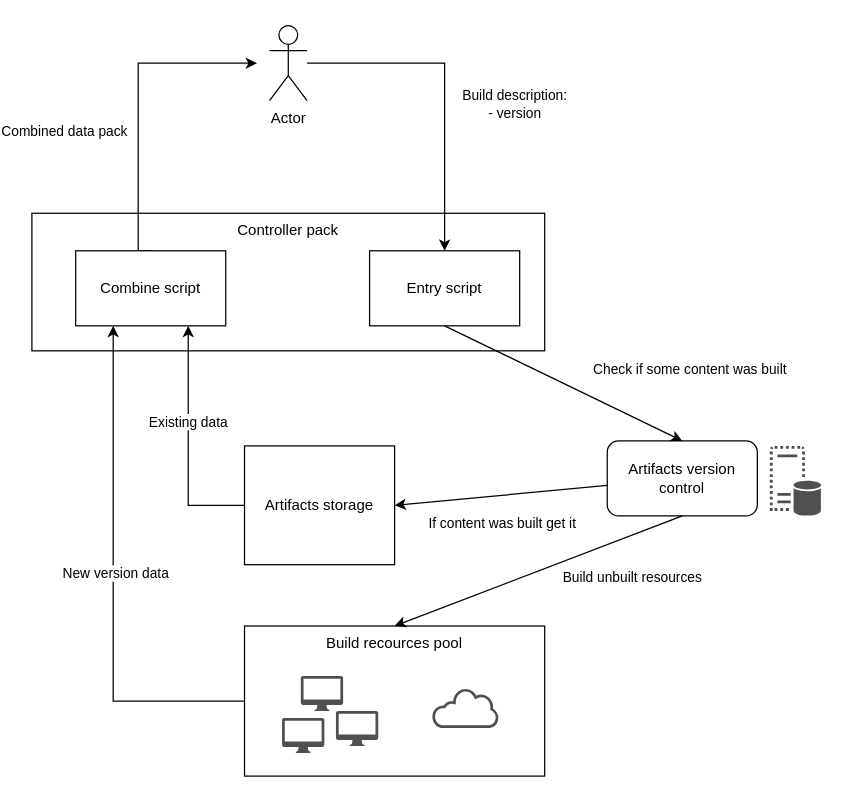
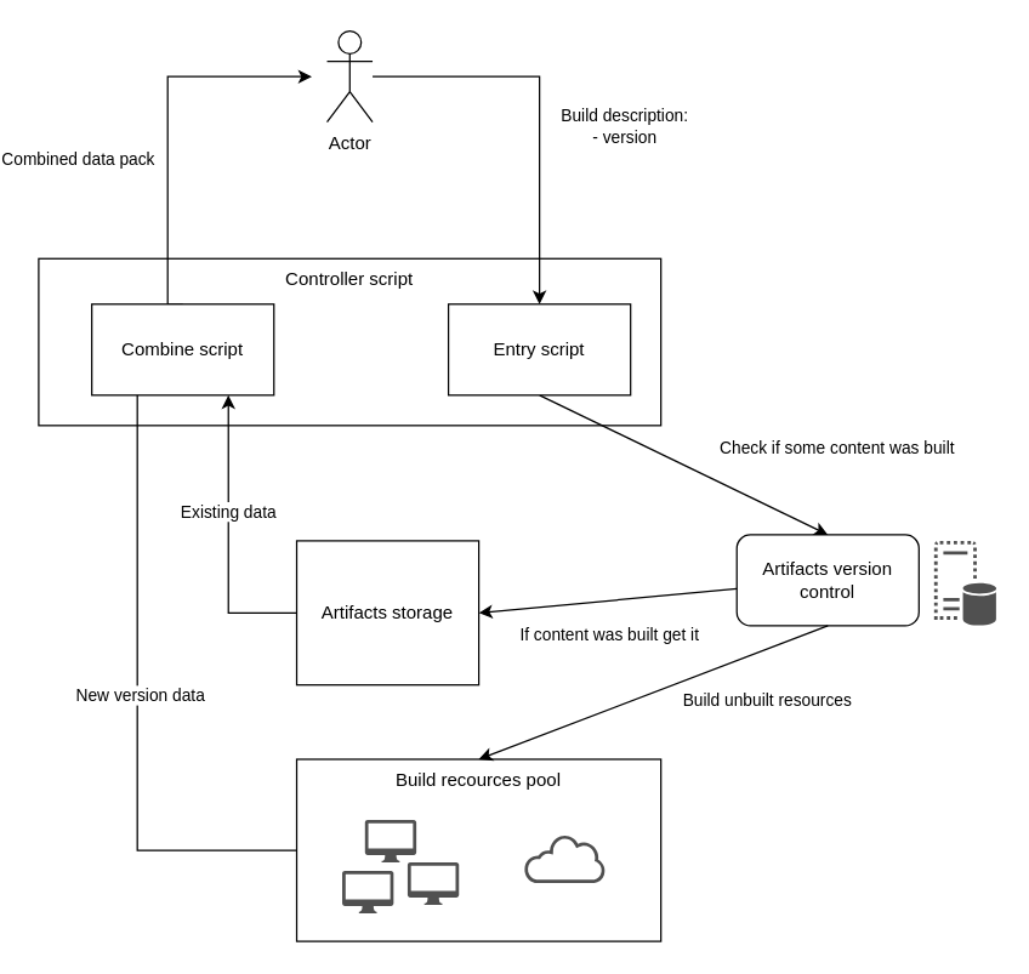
  <mxCell id="0" />
  <mxCell id="1" parent="0" />
- <mxCell id="2" value="Controller pack" style="rounded=0;whiteSpace=wrap;html=1;verticalAlign=top;" parent="1" vertex="1"><mxGeometry x="20" y="170" width="410" height="110" as="geometry" /></mxCell>
+ <mxCell id="2" value="Controller script" style="rounded=0;whiteSpace=wrap;html=1;verticalAlign=top;" parent="1" vertex="1"><mxGeometry x="20" y="170" width="410" height="110" as="geometry" /></mxCell>
  <mxCell id="3" style="edgeStyle=orthogonalEdgeStyle;rounded=0;orthogonalLoop=1;jettySize=auto;html=1;entryX=0.75;entryY=1;entryDx=0;entryDy=0;" parent="1" source="5" target="24" edge="1"><mxGeometry relative="1" as="geometry" /></mxCell>
  <mxCell id="4" value="Existing data" style="edgeLabel;html=1;align=center;verticalAlign=middle;resizable=0;points=[];" parent="3" vertex="1" connectable="0"><mxGeometry x="0.193" y="1" relative="1" as="geometry"><mxPoint as="offset" /></mxGeometry></mxCell>
  <mxCell id="5" value="Artifacts storage" style="rounded=0;whiteSpace=wrap;html=1;" parent="1" vertex="1"><mxGeometry x="190" y="356" width="120" height="95" as="geometry" /></mxCell>
  <mxCell id="6" value="Artifacts version control" style="whiteSpace=wrap;html=1;rounded=1;" parent="1" vertex="1"><mxGeometry x="480" y="352" width="120" height="60" as="geometry" /></mxCell>
  <mxCell id="7" style="edgeStyle=orthogonalEdgeStyle;rounded=0;orthogonalLoop=1;jettySize=auto;html=1;" parent="1" source="9" target="25" edge="1"><mxGeometry relative="1" as="geometry"><mxPoint x="225" y="150" as="sourcePoint" /></mxGeometry></mxCell>
  <mxCell id="8" value="Build description:&lt;br&gt;- version" style="edgeLabel;html=1;align=center;verticalAlign=middle;resizable=0;points=[];" parent="7" vertex="1" connectable="0"><mxGeometry x="0.086" y="2" relative="1" as="geometry"><mxPoint x="53" y="1" as="offset" /></mxGeometry></mxCell>
  <mxCell id="9" value="Actor" style="shape=umlActor;verticalLabelPosition=bottom;verticalAlign=top;html=1;outlineConnect=0;" parent="1" vertex="1"><mxGeometry x="210" y="20" width="30" height="60" as="geometry" /></mxCell>
  <mxCell id="10" value="" style="endArrow=classic;html=1;fontColor=#FF3333;exitX=0.5;exitY=1;exitDx=0;exitDy=0;entryX=0.5;entryY=0;entryDx=0;entryDy=0;" parent="1" source="25" target="6" edge="1"><mxGeometry width="50" height="50" relative="1" as="geometry"><mxPoint x="120" y="430" as="sourcePoint" /><mxPoint x="170" y="380" as="targetPoint" /></mxGeometry></mxCell>
  <mxCell id="11" value="Check if some content was built" style="edgeLabel;html=1;align=center;verticalAlign=middle;resizable=0;points=[];" parent="10" vertex="1" connectable="0"><mxGeometry x="-0.107" y="-1" relative="1" as="geometry"><mxPoint x="111.78" y="-7.73" as="offset" /></mxGeometry></mxCell>
  <mxCell id="12" value="" style="endArrow=classic;html=1;fontColor=#FF3333;entryX=1;entryY=0.5;entryDx=0;entryDy=0;" parent="1" source="6" target="5" edge="1"><mxGeometry width="50" height="50" relative="1" as="geometry"><mxPoint x="120" y="430" as="sourcePoint" /><mxPoint x="170" y="380" as="targetPoint" /></mxGeometry></mxCell>
  <mxCell id="13" value="If content was built get it" style="edgeLabel;html=1;align=center;verticalAlign=middle;resizable=0;points=[];" parent="12" vertex="1" connectable="0"><mxGeometry x="0.186" y="1" relative="1" as="geometry"><mxPoint x="16" y="19" as="offset" /></mxGeometry></mxCell>
- <mxCell id="14" style="edgeStyle=orthogonalEdgeStyle;rounded=0;orthogonalLoop=1;jettySize=auto;html=1;exitX=0;exitY=0.5;exitDx=0;exitDy=0;entryX=0.25;entryY=1;entryDx=0;entryDy=0;" parent="1" source="16" target="24" edge="1"><mxGeometry relative="1" as="geometry" /></mxCell>
+ <mxCell id="14" style="edgeStyle=orthogonalEdgeStyle;rounded=0;orthogonalLoop=1;jettySize=auto;html=1;exitX=0;exitY=0.5;exitDx=0;exitDy=0;entryX=0.25;entryY=1;entryDx=0;entryDy=0;endArrow=none;" parent="1" source="16" target="24" edge="1"><mxGeometry relative="1" as="geometry" /></mxCell>
  <mxCell id="15" value="New version data" style="edgeLabel;html=1;align=center;verticalAlign=middle;resizable=0;points=[];" parent="14" vertex="1" connectable="0"><mxGeometry x="0.026" y="-1" relative="1" as="geometry"><mxPoint as="offset" /></mxGeometry></mxCell>
  <mxCell id="16" value="Build recources pool" style="rounded=0;whiteSpace=wrap;html=1;verticalAlign=top;" parent="1" vertex="1"><mxGeometry x="190" y="500" width="240" height="120" as="geometry" /></mxCell>
  <mxCell id="17" value="" style="endArrow=classic;html=1;fontColor=#FF3333;exitX=0.5;exitY=1;exitDx=0;exitDy=0;entryX=0.5;entryY=0;entryDx=0;entryDy=0;" parent="1" source="6" target="16" edge="1"><mxGeometry width="50" height="50" relative="1" as="geometry"><mxPoint x="500" y="460" as="sourcePoint" /><mxPoint x="550" y="410" as="targetPoint" /></mxGeometry></mxCell>
  <mxCell id="18" value="Build unbuilt resources" style="edgeLabel;html=1;align=center;verticalAlign=middle;resizable=0;points=[];" parent="17" vertex="1" connectable="0"><mxGeometry x="-0.03" y="-3" relative="1" as="geometry"><mxPoint x="72.1" y="8.78" as="offset" /></mxGeometry></mxCell>
  <mxCell id="19" value="" style="pointerEvents=1;shadow=0;dashed=0;html=1;strokeColor=none;fillColor=#505050;labelPosition=center;verticalLabelPosition=bottom;verticalAlign=top;outlineConnect=0;align=center;shape=mxgraph.office.devices.mac_client;" parent="1" vertex="1"><mxGeometry x="235" y="540" width="33.83" height="28" as="geometry" /></mxCell>
  <mxCell id="20" value="" style="pointerEvents=1;shadow=0;dashed=0;html=1;strokeColor=none;fillColor=#505050;labelPosition=center;verticalLabelPosition=bottom;outlineConnect=0;verticalAlign=top;align=center;shape=mxgraph.office.clouds.cloud;" parent="1" vertex="1"><mxGeometry x="340" y="550" width="53.84" height="31.5" as="geometry" /></mxCell>
  <mxCell id="21" value="" style="pointerEvents=1;shadow=0;dashed=0;html=1;strokeColor=none;fillColor=#505050;labelPosition=center;verticalLabelPosition=bottom;verticalAlign=top;outlineConnect=0;align=center;shape=mxgraph.office.servers.virtual_database_server;" parent="1" vertex="1"><mxGeometry x="610" y="356" width="41" height="56" as="geometry" /></mxCell>
  <mxCell id="22" style="edgeStyle=orthogonalEdgeStyle;rounded=0;orthogonalLoop=1;jettySize=auto;html=1;exitX=0.5;exitY=0;exitDx=0;exitDy=0;entryDx=0;entryDy=0;" parent="1" source="24" edge="1"><mxGeometry relative="1" as="geometry"><mxPoint x="200" y="50" as="targetPoint" /><Array as="points"><mxPoint x="105" y="50" /></Array></mxGeometry></mxCell>
  <mxCell id="23" value="Combined data pack" style="edgeLabel;html=1;align=center;verticalAlign=middle;resizable=0;points=[];" parent="22" vertex="1" connectable="0"><mxGeometry x="-0.17" y="3" relative="1" as="geometry"><mxPoint x="-57" as="offset" /></mxGeometry></mxCell>
  <mxCell id="24" value="Combine script" style="rounded=0;whiteSpace=wrap;html=1;" parent="1" vertex="1"><mxGeometry x="55" y="200" width="120" height="60" as="geometry" /></mxCell>
  <mxCell id="25" value="Entry script" style="rounded=0;whiteSpace=wrap;html=1;" parent="1" vertex="1"><mxGeometry x="290" y="200" width="120" height="60" as="geometry" /></mxCell>
  <mxCell id="26" value="" style="pointerEvents=1;shadow=0;dashed=0;html=1;strokeColor=none;fillColor=#505050;labelPosition=center;verticalLabelPosition=bottom;verticalAlign=top;outlineConnect=0;align=center;shape=mxgraph.office.devices.mac_client;" parent="1" vertex="1"><mxGeometry x="263.09" y="568" width="33.83" height="28" as="geometry" /></mxCell>
  <mxCell id="27" value="" style="pointerEvents=1;shadow=0;dashed=0;html=1;strokeColor=none;fillColor=#505050;labelPosition=center;verticalLabelPosition=bottom;verticalAlign=top;outlineConnect=0;align=center;shape=mxgraph.office.devices.mac_client;" parent="1" vertex="1"><mxGeometry x="220" y="573.5" width="33.83" height="28" as="geometry" /></mxCell>
